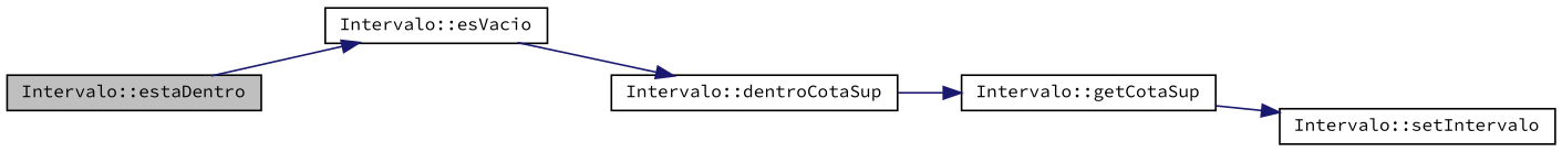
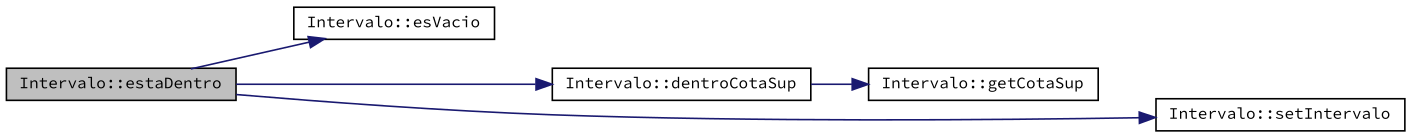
  digraph {
    fontname="Source Code Pro"
    rankdir=LR
    node [color=black fillcolor=white fontname="Source Code Pro" fontsize=10 shape=record style=filled]
    edge [color=midnightblue fontname="Source Code Pro" fontsize=10 labelfontname=Helvetica labelfontsize=10 style=solid]
    n1 [fillcolor=grey75 fontcolor=black height=0.2 label="Intervalo::estaDentro" width=0.4]
    n2 [height=0.2 label="Intervalo::esVacio" width=0.4]
    n3 [height=0.2 label="Intervalo::dentroCotaSup" width=0.4]
    n4 [height=0.2 label="Intervalo::setIntervalo" width=0.4]
    n5 [height=0.2 label="Intervalo::getCotaSup" width=0.4]
    n1 -> n2
-   n2 -> n3
-   n5 -> n4
+   n1 -> n3
+   n1 -> n4
    n3 -> n5
  }
